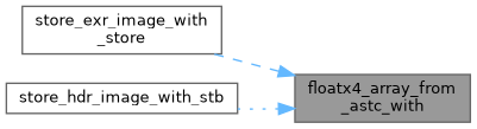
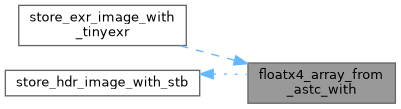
  digraph {
    rankdir=RL
    node [color=grey40 fillcolor=white fontname=Helvetica fontsize=10 shape=box style=filled]
    edge [color=steelblue1 dir=back fontname=Helvetica fontsize=10 labelfontname=Helvetica labelfontsize=10]
    n1 [color=gray40 fillcolor=grey60 fontcolor=black height=0.2 label="floatx4_array_from\l_astc_with" width=0.4]
-   n2 [height=0.2 label="store_exr_image_with\l_store" width=0.4]
+   n2 [height=0.2 label="store_exr_image_with\l_tinyexr" width=0.4]
    n3 [height=0.2 label=store_hdr_image_with_stb width=0.4]
    n1 -> n2 [style=dashed]
-   n1 -> n3 [style=dotted]
+   n3 -> n1 [style=dotted]
  }
